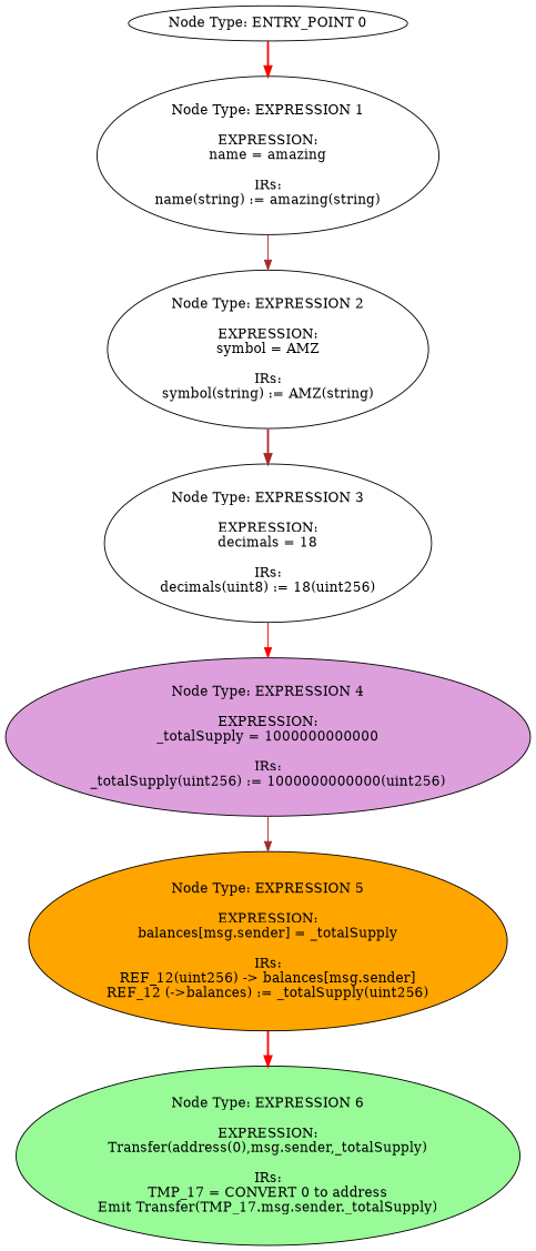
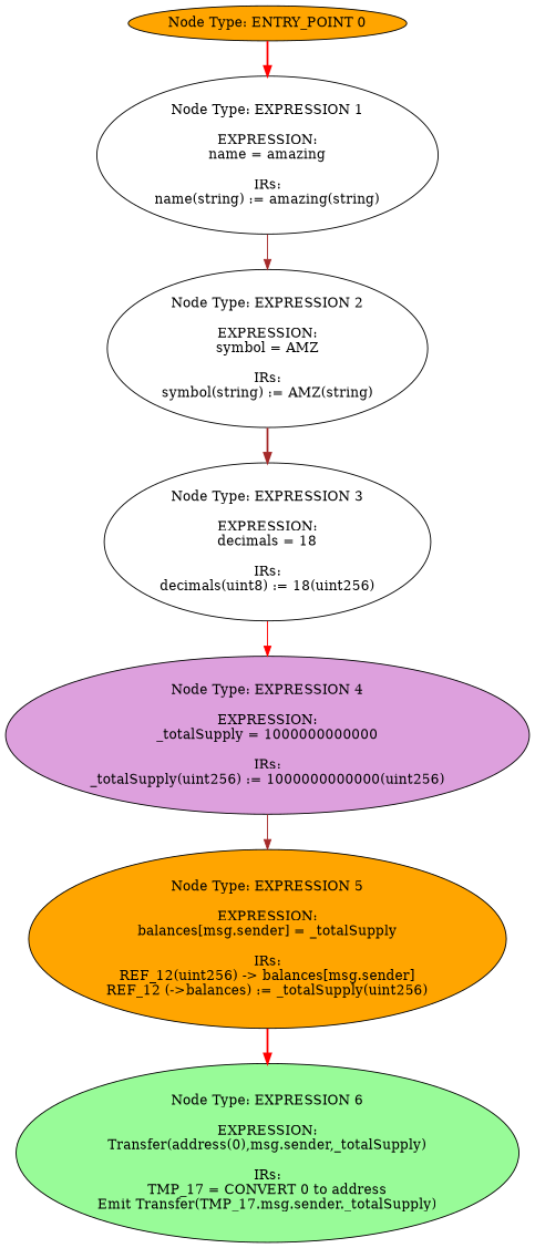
  digraph {
    node [style=filled fillcolor=white]
    edge [color=red style=bold]
-   n1 [label="Node Type: ENTRY_POINT 0\n"]
+   n1 [label="Node Type: ENTRY_POINT 0\n" fillcolor=orange]
    n2 [label="Node Type: EXPRESSION 1\n\nEXPRESSION:\nname = amazing\n\nIRs:\nname(string) := amazing(string)"]
    n3 [label="Node Type: EXPRESSION 2\n\nEXPRESSION:\nsymbol = AMZ\n\nIRs:\nsymbol(string) := AMZ(string)"]
    n4 [label="Node Type: EXPRESSION 3\n\nEXPRESSION:\ndecimals = 18\n\nIRs:\ndecimals(uint8) := 18(uint256)"]
    n5 [label="Node Type: EXPRESSION 4\n\nEXPRESSION:\n_totalSupply = 1000000000000\n\nIRs:\n_totalSupply(uint256) := 1000000000000(uint256)" fillcolor=plum]
    n6 [label="Node Type: EXPRESSION 5\n\nEXPRESSION:\nbalances[msg.sender] = _totalSupply\n\nIRs:\nREF_12(uint256) -> balances[msg.sender]\nREF_12 (->balances) := _totalSupply(uint256)" fillcolor=orange]
    n7 [label="Node Type: EXPRESSION 6\n\nEXPRESSION:\nTransfer(address(0),msg.sender,_totalSupply)\n\nIRs:\nTMP_17 = CONVERT 0 to address\nEmit Transfer(TMP_17.msg.sender._totalSupply)" fillcolor=palegreen]
    n1 -> n2
    n2 -> n3 [color=brown style=solid]
    n3 -> n4 [color=brown]
    n4 -> n5 [style=solid]
    n5 -> n6 [color=brown style=solid]
    n6 -> n7
  }
